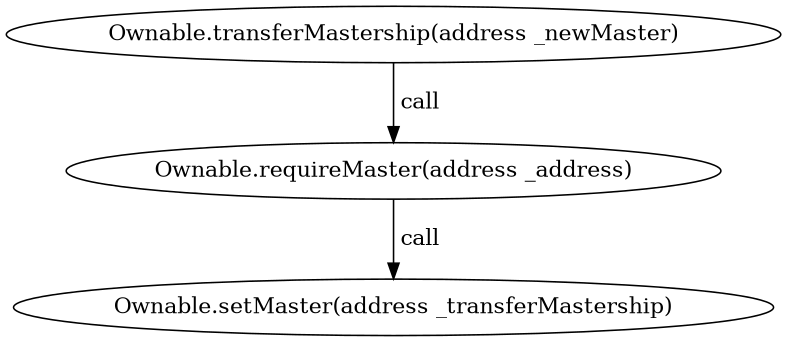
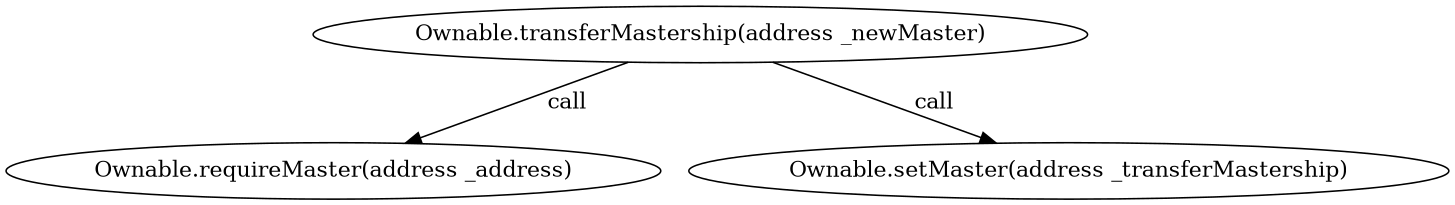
  digraph {
    "Ownable.transferMastership(address _newMaster)" [height=0.5 width=5.7285]
    "Ownable.requireMaster(address _address)" [height=0.5 width=4.8347]
    n3 [height=0.5 label="Ownable.setMaster(address _transferMastership)" width=4.7603]
    "Ownable.transferMastership(address _newMaster)" -> "Ownable.requireMaster(address _address)" [label=" call"]
-   "Ownable.requireMaster(address _address)" -> n3 [label=" call"]
+   "Ownable.transferMastership(address _newMaster)" -> n3 [label=" call"]
  }
